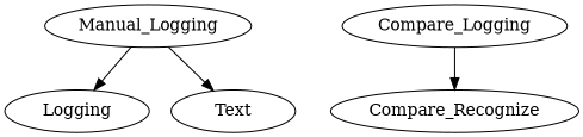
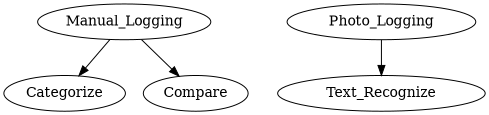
  digraph {
    Manual_Logging
-   Categorize [label=Logging]
-   Compare [label=Text]
-   Photo_Logging [label=Compare_Logging]
-   Text_Recognize [label=Compare_Recognize]
+   Categorize
+   Compare
+   Photo_Logging
+   Text_Recognize
    Manual_Logging -> Categorize
    Manual_Logging -> Compare
    Photo_Logging -> Text_Recognize
  }
